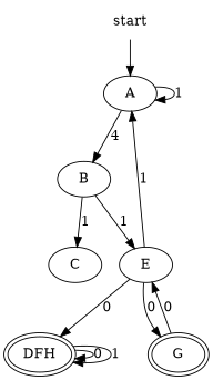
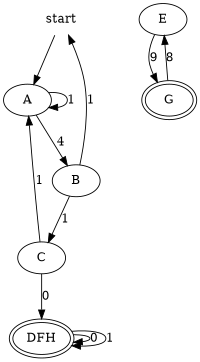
  digraph {
    rankdir=TB
    start [peripheries=0]
    A
    B
    C
    E
    DFH [peripheries=2]
    G [peripheries=2]
    start -> A
    A -> A [label=1]
    A -> B [label=4]
    B -> C [label=1]
-   B -> E [label=1]
-   E -> DFH [label=0]
-   E -> A [label=1]
-   E -> G [label=0]
+   B -> start [label=1]
+   C -> DFH [label=0]
+   C -> A [label=1]
+   E -> G [label=9]
    DFH -> DFH [label=0]
    DFH -> DFH [label=1]
-   G -> E [label=0]
+   G -> E [label=8]
  }
